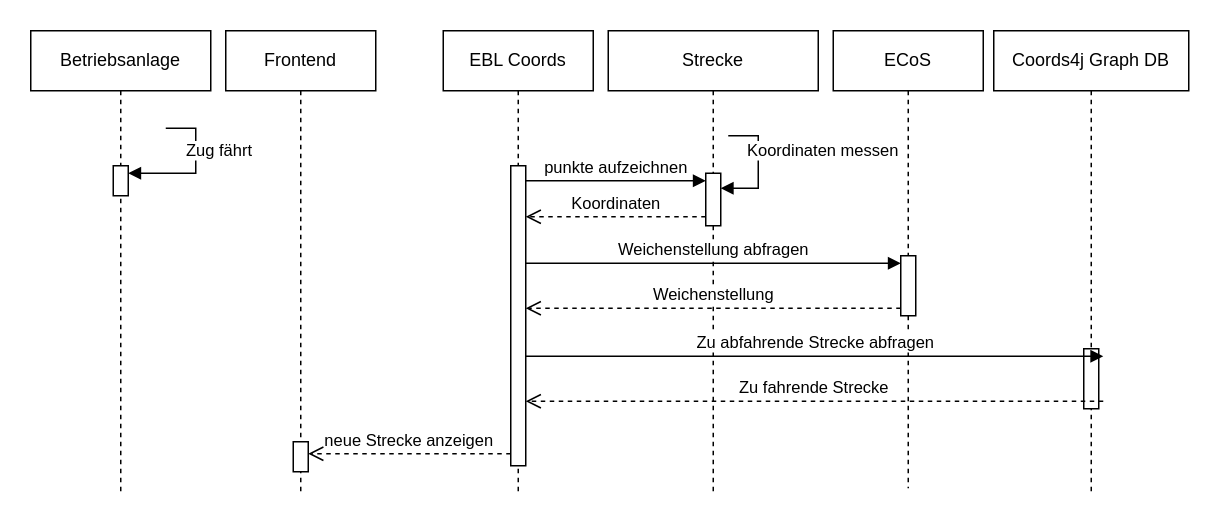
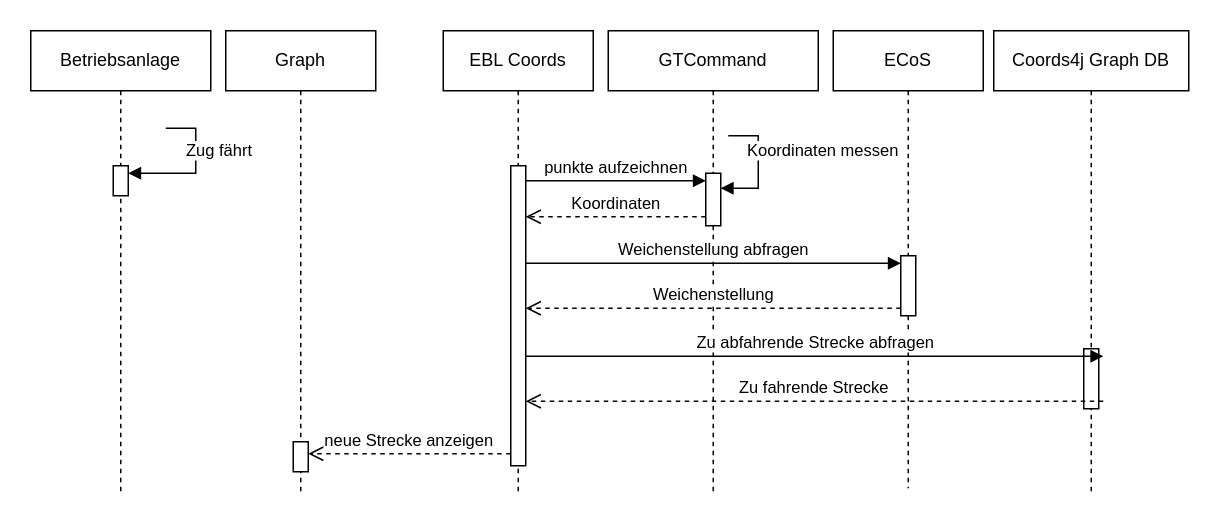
  <mxCell id="0" />
  <mxCell id="1" parent="0" />
  <mxCell id="2" value="Coords4j Graph DB" style="shape=umlLifeline;perimeter=lifelinePerimeter;whiteSpace=wrap;html=1;container=1;dropTarget=0;collapsible=0;recursiveResize=0;outlineConnect=0;portConstraint=eastwest;newEdgeStyle={&quot;curved&quot;:0,&quot;rounded&quot;:0};" parent="1" vertex="1"><mxGeometry x="662" y="20" width="130" height="310" as="geometry" /></mxCell>
  <mxCell id="3" value="" style="html=1;points=[[0,0,0,0,5],[0,1,0,0,-5],[1,0,0,0,5],[1,1,0,0,-5]];perimeter=orthogonalPerimeter;outlineConnect=0;targetShapes=umlLifeline;portConstraint=eastwest;newEdgeStyle={&quot;curved&quot;:0,&quot;rounded&quot;:0};" vertex="1" parent="2"><mxGeometry x="60" y="212" width="10" height="40" as="geometry" /></mxCell>
  <mxCell id="4" value="EBL Coords" style="shape=umlLifeline;perimeter=lifelinePerimeter;whiteSpace=wrap;html=1;container=1;dropTarget=0;collapsible=0;recursiveResize=0;outlineConnect=0;portConstraint=eastwest;newEdgeStyle={&quot;curved&quot;:0,&quot;rounded&quot;:0};" parent="1" vertex="1"><mxGeometry x="295" y="20" width="100" height="310" as="geometry" /></mxCell>
  <mxCell id="5" value="" style="html=1;points=[[0,0,0,0,5],[0,1,0,0,-5],[1,0,0,0,5],[1,1,0,0,-5]];perimeter=orthogonalPerimeter;outlineConnect=0;targetShapes=umlLifeline;portConstraint=eastwest;newEdgeStyle={&quot;curved&quot;:0,&quot;rounded&quot;:0};" vertex="1" parent="4"><mxGeometry x="45" y="90" width="10" height="200" as="geometry" /></mxCell>
- <mxCell id="6" value="Frontend" style="shape=umlLifeline;perimeter=lifelinePerimeter;whiteSpace=wrap;html=1;container=1;dropTarget=0;collapsible=0;recursiveResize=0;outlineConnect=0;portConstraint=eastwest;newEdgeStyle={&quot;curved&quot;:0,&quot;rounded&quot;:0};" parent="1" vertex="1"><mxGeometry x="150" y="20" width="100" height="310" as="geometry" /></mxCell>
+ <mxCell id="6" value="Graph" style="shape=umlLifeline;perimeter=lifelinePerimeter;whiteSpace=wrap;html=1;container=1;dropTarget=0;collapsible=0;recursiveResize=0;outlineConnect=0;portConstraint=eastwest;newEdgeStyle={&quot;curved&quot;:0,&quot;rounded&quot;:0};" parent="1" vertex="1"><mxGeometry x="150" y="20" width="100" height="310" as="geometry" /></mxCell>
  <mxCell id="7" value="" style="html=1;points=[[0,0,0,0,5],[0,1,0,0,-5],[1,0,0,0,5],[1,1,0,0,-5]];perimeter=orthogonalPerimeter;outlineConnect=0;targetShapes=umlLifeline;portConstraint=eastwest;newEdgeStyle={&quot;curved&quot;:0,&quot;rounded&quot;:0};" vertex="1" parent="6"><mxGeometry x="45" y="274" width="10" height="20" as="geometry" /></mxCell>
  <mxCell id="8" value="Betriebsanlage" style="shape=umlLifeline;perimeter=lifelinePerimeter;whiteSpace=wrap;html=1;container=1;dropTarget=0;collapsible=0;recursiveResize=0;outlineConnect=0;portConstraint=eastwest;newEdgeStyle={&quot;curved&quot;:0,&quot;rounded&quot;:0};" parent="1" vertex="1"><mxGeometry x="20" y="20" width="120" height="310" as="geometry" /></mxCell>
  <mxCell id="9" value="" style="html=1;points=[[0,0,0,0,5],[0,1,0,0,-5],[1,0,0,0,5],[1,1,0,0,-5]];perimeter=orthogonalPerimeter;outlineConnect=0;targetShapes=umlLifeline;portConstraint=eastwest;newEdgeStyle={&quot;curved&quot;:0,&quot;rounded&quot;:0};" vertex="1" parent="8"><mxGeometry x="55" y="90" width="10" height="20" as="geometry" /></mxCell>
  <mxCell id="10" value="Zug fährt" style="html=1;align=left;spacingLeft=2;endArrow=block;rounded=0;edgeStyle=orthogonalEdgeStyle;curved=0;rounded=0;" edge="1" target="9" parent="8"><mxGeometry x="-0.263" y="-10" relative="1" as="geometry"><mxPoint x="90" y="65" as="sourcePoint" /><Array as="points"><mxPoint x="110" y="65" /><mxPoint x="110" y="95" /></Array><mxPoint as="offset" /></mxGeometry></mxCell>
- <mxCell id="11" value="Strecke" style="shape=umlLifeline;perimeter=lifelinePerimeter;whiteSpace=wrap;html=1;container=1;dropTarget=0;collapsible=0;recursiveResize=0;outlineConnect=0;portConstraint=eastwest;newEdgeStyle={&quot;curved&quot;:0,&quot;rounded&quot;:0};" parent="1" vertex="1"><mxGeometry x="405" y="20" width="140" height="310" as="geometry" /></mxCell>
+ <mxCell id="11" value="GTCommand" style="shape=umlLifeline;perimeter=lifelinePerimeter;whiteSpace=wrap;html=1;container=1;dropTarget=0;collapsible=0;recursiveResize=0;outlineConnect=0;portConstraint=eastwest;newEdgeStyle={&quot;curved&quot;:0,&quot;rounded&quot;:0};" parent="1" vertex="1"><mxGeometry x="405" y="20" width="140" height="310" as="geometry" /></mxCell>
  <mxCell id="12" value="" style="html=1;points=[[0,0,0,0,5],[0,1,0,0,-5],[1,0,0,0,5],[1,1,0,0,-5]];perimeter=orthogonalPerimeter;outlineConnect=0;targetShapes=umlLifeline;portConstraint=eastwest;newEdgeStyle={&quot;curved&quot;:0,&quot;rounded&quot;:0};" vertex="1" parent="11"><mxGeometry x="65" y="95" width="10" height="35" as="geometry" /></mxCell>
  <mxCell id="13" value="Koordinaten messen" style="html=1;align=left;spacingLeft=2;endArrow=block;rounded=0;edgeStyle=orthogonalEdgeStyle;curved=0;rounded=0;" edge="1" target="12" parent="11"><mxGeometry x="-0.778" y="-10" relative="1" as="geometry"><mxPoint x="80" y="70" as="sourcePoint" /><Array as="points"><mxPoint x="100" y="70" /><mxPoint x="100" y="105" /></Array><mxPoint as="offset" /></mxGeometry></mxCell>
  <mxCell id="14" value="punkte aufzeichnen" style="html=1;verticalAlign=bottom;endArrow=block;curved=0;rounded=0;" edge="1" parent="1" source="5" target="12"><mxGeometry width="80" relative="1" as="geometry"><mxPoint x="365" y="120" as="sourcePoint" /><mxPoint x="475" y="125" as="targetPoint" /><Array as="points"><mxPoint x="415" y="120" /></Array></mxGeometry></mxCell>
  <mxCell id="15" value="Koordinaten" style="html=1;verticalAlign=bottom;endArrow=open;dashed=1;endSize=8;curved=0;rounded=0;" edge="1" parent="1"><mxGeometry relative="1" as="geometry"><mxPoint x="470" y="144" as="sourcePoint" /><mxPoint x="350" y="144" as="targetPoint" /><Array as="points"><mxPoint x="405" y="144" /></Array></mxGeometry></mxCell>
  <mxCell id="16" value="ECoS" style="shape=umlLifeline;perimeter=lifelinePerimeter;whiteSpace=wrap;html=1;container=1;dropTarget=0;collapsible=0;recursiveResize=0;outlineConnect=0;portConstraint=eastwest;newEdgeStyle={&quot;curved&quot;:0,&quot;rounded&quot;:0};" vertex="1" parent="1"><mxGeometry x="555" y="20" width="100" height="305" as="geometry" /></mxCell>
  <mxCell id="17" value="" style="html=1;points=[[0,0,0,0,5],[0,1,0,0,-5],[1,0,0,0,5],[1,1,0,0,-5]];perimeter=orthogonalPerimeter;outlineConnect=0;targetShapes=umlLifeline;portConstraint=eastwest;newEdgeStyle={&quot;curved&quot;:0,&quot;rounded&quot;:0};" vertex="1" parent="16"><mxGeometry x="45" y="150" width="10" height="40" as="geometry" /></mxCell>
  <mxCell id="18" value="Weichenstellung" style="html=1;verticalAlign=bottom;endArrow=open;dashed=1;endSize=8;curved=0;rounded=0;exitX=0;exitY=1;exitDx=0;exitDy=-5;" edge="1" source="17" parent="1" target="5"><mxGeometry relative="1" as="geometry"><mxPoint x="530" y="245" as="targetPoint" /></mxGeometry></mxCell>
  <mxCell id="19" value="Weichenstellung abfragen" style="html=1;verticalAlign=bottom;endArrow=block;curved=0;rounded=0;" edge="1" parent="1"><mxGeometry relative="1" as="geometry"><mxPoint x="350" y="175" as="sourcePoint" /><mxPoint x="600" y="175" as="targetPoint" /></mxGeometry></mxCell>
  <mxCell id="20" value="Zu fahrende Strecke" style="html=1;verticalAlign=bottom;endArrow=open;dashed=1;endSize=8;curved=0;rounded=0;" edge="1" parent="1"><mxGeometry relative="1" as="geometry"><mxPoint x="350" y="267" as="targetPoint" /><mxPoint x="735" y="267" as="sourcePoint" /></mxGeometry></mxCell>
  <mxCell id="21" value="Zu abfahrende Strecke abfragen" style="html=1;verticalAlign=bottom;endArrow=block;curved=0;rounded=0;" edge="1" parent="1"><mxGeometry relative="1" as="geometry"><mxPoint x="350" y="237" as="sourcePoint" /><mxPoint x="735" y="237" as="targetPoint" /><Array as="points"><mxPoint x="545" y="237" /></Array></mxGeometry></mxCell>
  <mxCell id="22" value="neue Strecke anzeigen" style="html=1;verticalAlign=bottom;endArrow=open;dashed=1;endSize=8;curved=0;rounded=0;" edge="1" parent="1" target="7"><mxGeometry relative="1" as="geometry"><mxPoint x="340" y="302" as="sourcePoint" /><mxPoint x="240" y="305" as="targetPoint" /></mxGeometry></mxCell>
